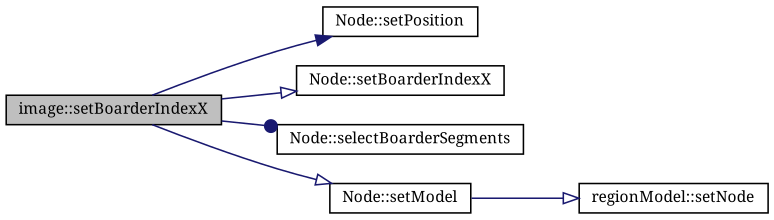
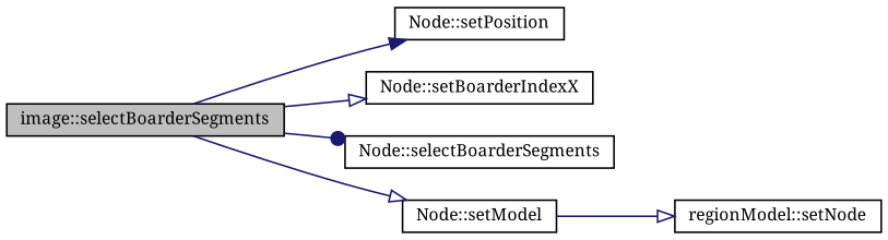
  digraph {
    fontname="Noto Serif"
    rankdir=LR
    node [color=black fillcolor=white fontname="Noto Serif" fontsize=10 shape=record style=filled]
    edge [arrowhead=onormal color=midnightblue fontname="Noto Serif" fontsize=10 labelfontname=Helvetica labelfontsize=10 style=solid]
-   n1 [fillcolor=grey75 fontcolor=black height=0.2 label="image::setBoarderIndexX" width=0.4]
+   n1 [fillcolor=grey75 fontcolor=black height=0.2 label="image::selectBoarderSegments" width=0.4]
    n2 [height=0.2 label="Node::setPosition" width=0.4]
    n3 [height=0.2 label="Node::setBoarderIndexX" width=0.4]
    n4 [height=0.2 label="Node::selectBoarderSegments" width=0.4]
    n5 [height=0.2 label="Node::setModel" width=0.4]
    n6 [height=0.2 label="regionModel::setNode" width=0.4]
    n1 -> n2 [arrowhead=normal]
    n1 -> n3
    n1 -> n4 [arrowhead=dot]
    n1 -> n5
    n5 -> n6
  }
